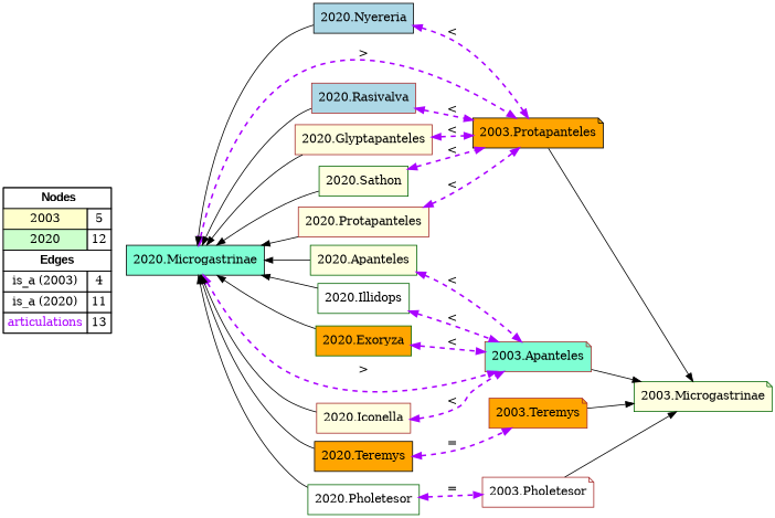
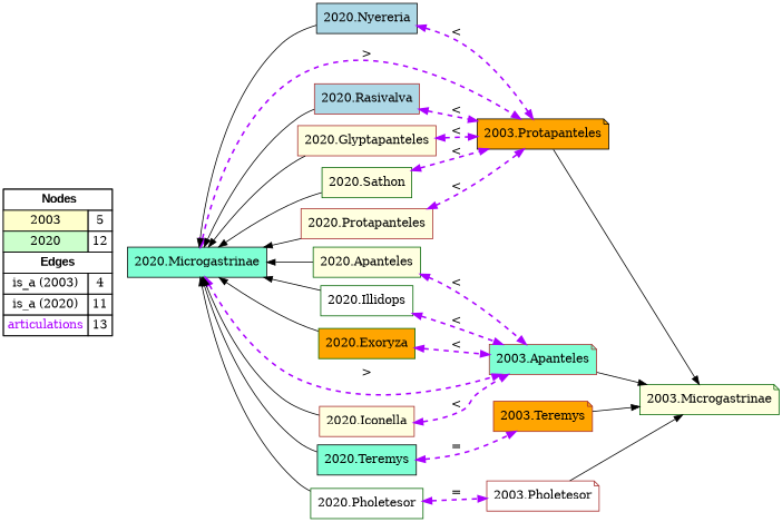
  digraph {
    fontname="DejaVu Serif"
    rankdir=LR
    node [fillcolor=lightyellow fontname="DejaVu Serif" shape=box style=filled color=brown]
    edge [color="#000000" constraint=true dir=both fontname="DejaVu Serif" penwidth=1 style=solid]
    n1 [fillcolor=white label=<   <TABLE BORDER="0" CELLBORDER="1" CELLSPACING="0" CELLPADDING="4">  <TR> <TD COLSPAN="2"><font face="Arial Black"> Nodes</font></TD> </TR>  <TR>   <TD bgcolor="#FFFFCC" fontname="helvetica">2003</TD>   <TD>5</TD>   </TR>  <TR>   <TD bgcolor="#CCFFCC" fontname="helvetica">2020</TD>   <TD>12</TD>   </TR>  <TR> <TD COLSPAN="2"><font face = "Arial Black"> Edges </font></TD> </TR>  <TR>   <TD><font color ="#000000">is_a (2003)</font></TD><TD>4</TD> </TR> <TR>   <TD><font color ="#000000">is_a (2020)</font></TD><TD>11</TD> </TR> <TR>   <TD><font color ="#AA00FF">articulations</font></TD><TD>13</TD> </TR> </TABLE>   > margin=0 color=""]
    "2003.Microgastrinae" [color=darkgreen shape=note]
    "2003.Teremys" [fillcolor=orange shape=note]
    "2003.Pholetesor" [fillcolor=white shape=note]
    "2003.Protapanteles" [color=black fillcolor=orange shape=note]
    "2003.Apanteles" [fillcolor=aquamarine shape=note]
    "2020.Rasivalva" [fillcolor=lightblue]
    "2020.Apanteles" [color=darkgreen]
    "2020.Glyptapanteles"
    "2020.Exoryza" [color=darkgreen fillcolor=orange]
    "2020.Sathon" [color=darkgreen]
-   "2020.Teremys" [color=black fillcolor=orange]
+   "2020.Teremys" [color=black fillcolor=aquamarine]
    "2020.Illidops" [color=darkgreen fillcolor=white]
    "2020.Microgastrinae" [color=black fillcolor=aquamarine]
    "2020.Protapanteles"
    "2020.Pholetesor" [color=darkgreen fillcolor=white]
    "2020.Nyereria" [color=black fillcolor=lightblue]
    "2020.Iconella"
    subgraph sub_1 {
      rank=source
      n1
    }
    "2003.Teremys" -> "2003.Microgastrinae" [dir=forward]
    "2003.Pholetesor" -> "2003.Microgastrinae" [dir=forward]
    "2003.Protapanteles" -> "2003.Microgastrinae" [dir=forward]
    "2003.Apanteles" -> "2003.Microgastrinae" [dir=forward]
    "2020.Rasivalva" -> "2003.Protapanteles" [color="#AA00FF" label="<" penwidth=2 style=dashed]
    "2020.Apanteles" -> "2003.Apanteles" [color="#AA00FF" label="<" penwidth=2 style=dashed]
    "2020.Glyptapanteles" -> "2003.Protapanteles" [color="#AA00FF" label="<" penwidth=2 style=dashed]
    "2020.Exoryza" -> "2003.Apanteles" [color="#AA00FF" label="<" penwidth=2 style=dashed]
    "2020.Sathon" -> "2003.Protapanteles" [color="#AA00FF" label="<" penwidth=2 style=dashed]
    "2020.Teremys" -> "2003.Teremys" [color="#AA00FF" label="=" penwidth=2 style=dashed]
    "2020.Illidops" -> "2003.Apanteles" [color="#AA00FF" label="<" penwidth=2 style=dashed]
    "2020.Microgastrinae" -> "2003.Protapanteles" [color="#AA00FF" label=">" penwidth=2 style=dashed]
    "2020.Microgastrinae" -> "2003.Apanteles" [color="#AA00FF" label=">" penwidth=2 style=dashed]
    "2020.Microgastrinae" -> "2020.Rasivalva" [dir=back]
    "2020.Microgastrinae" -> "2020.Apanteles" [dir=back]
    "2020.Microgastrinae" -> "2020.Glyptapanteles" [dir=back]
    "2020.Microgastrinae" -> "2020.Exoryza" [dir=back]
    "2020.Microgastrinae" -> "2020.Sathon" [dir=back]
    "2020.Microgastrinae" -> "2020.Teremys" [dir=back]
    "2020.Microgastrinae" -> "2020.Illidops" [dir=back]
    "2020.Microgastrinae" -> "2020.Protapanteles" [dir=back]
    "2020.Microgastrinae" -> "2020.Pholetesor" [dir=back]
    "2020.Microgastrinae" -> "2020.Nyereria" [dir=back]
    "2020.Microgastrinae" -> "2020.Iconella" [dir=back]
    "2020.Protapanteles" -> "2003.Protapanteles" [color="#AA00FF" label="<" penwidth=2 style=dashed]
    "2020.Pholetesor" -> "2003.Pholetesor" [color="#AA00FF" label="=" penwidth=2 style=dashed]
    "2020.Nyereria" -> "2003.Protapanteles" [color="#AA00FF" label="<" penwidth=2 style=dashed]
    "2020.Iconella" -> "2003.Apanteles" [color="#AA00FF" label="<" penwidth=2 style=dashed]
  }
